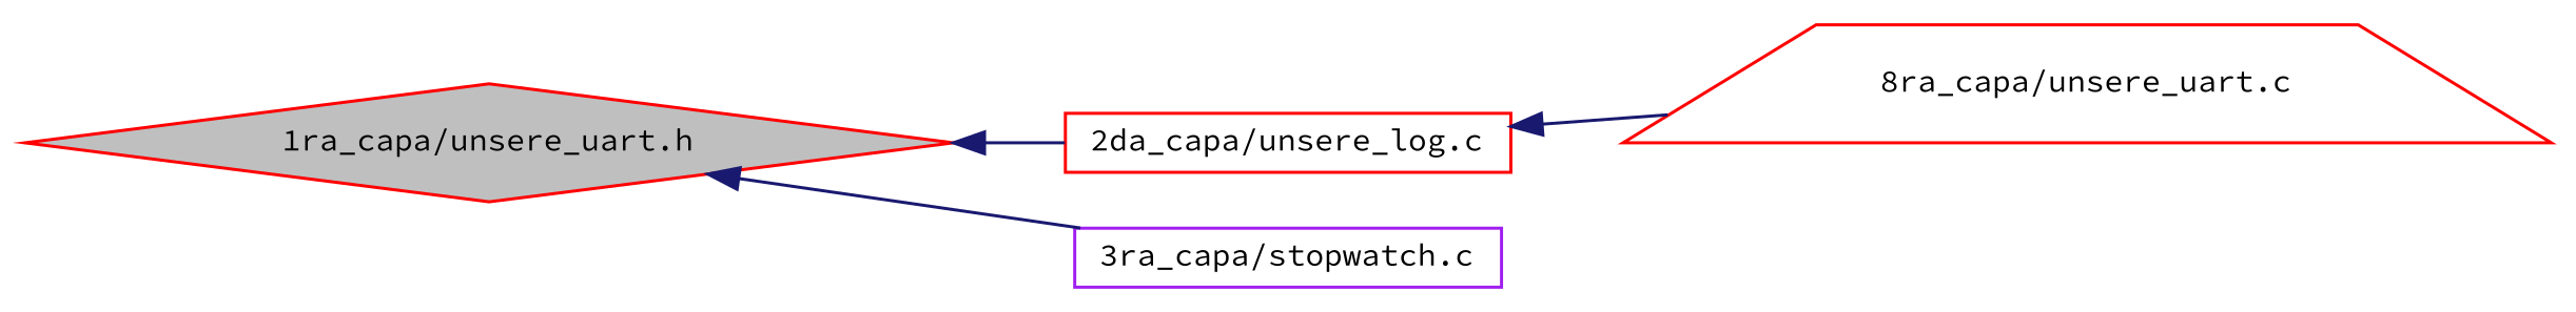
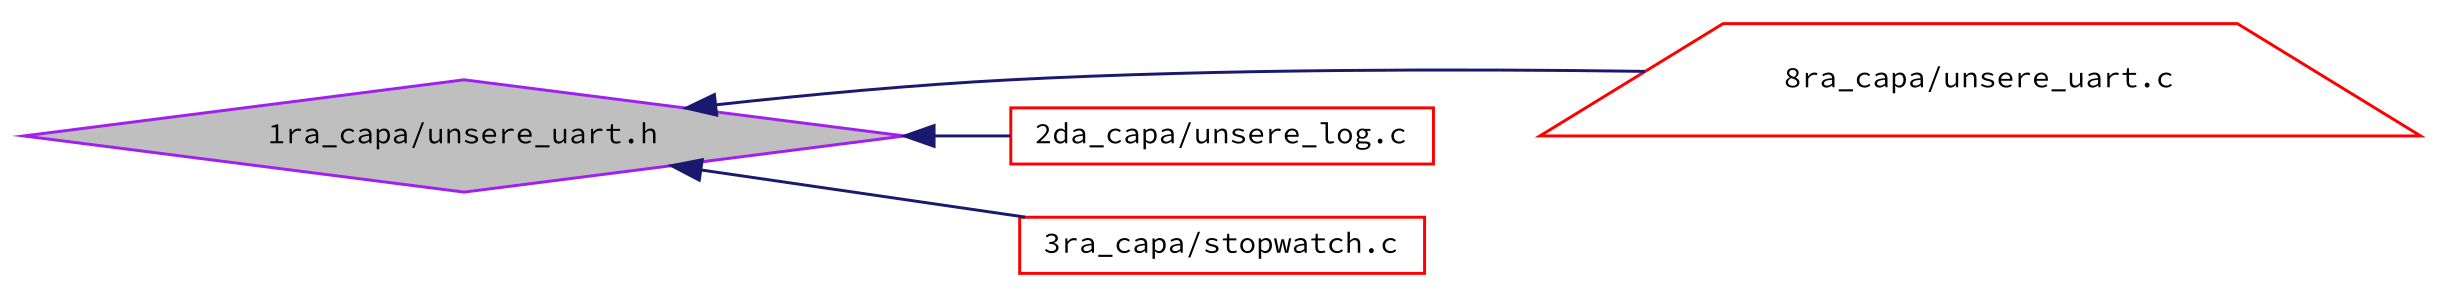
  digraph {
    fontname="Source Code Pro"
    rankdir=LR
    node [color=purple fillcolor=white fontname="Source Code Pro" fontsize=10 shape=box style=filled]
    edge [color=midnightblue dir=back fontname="Source Code Pro" fontsize=10 labelfontname=Helvetica labelfontsize=10 style=solid]
-   n1 [color=red fillcolor=grey75 fontcolor=black height=0.2 label="1ra_capa/unsere_uart.h" shape=diamond width=0.4]
+   n1 [fillcolor=grey75 fontcolor=black height=0.2 label="1ra_capa/unsere_uart.h" shape=diamond width=0.4]
    n2 [color=red height=0.2 label="8ra_capa/unsere_uart.c" shape=trapezium width=0.4]
    n3 [color=red height=0.2 label="2da_capa/unsere_log.c" width=0.4]
-   n4 [height=0.2 label="3ra_capa/stopwatch.c" width=0.4]
-   n3 -> n2
+   n4 [color=red height=0.2 label="3ra_capa/stopwatch.c" width=0.4]
+   n1 -> n2
    n1 -> n3
    n1 -> n4
  }
